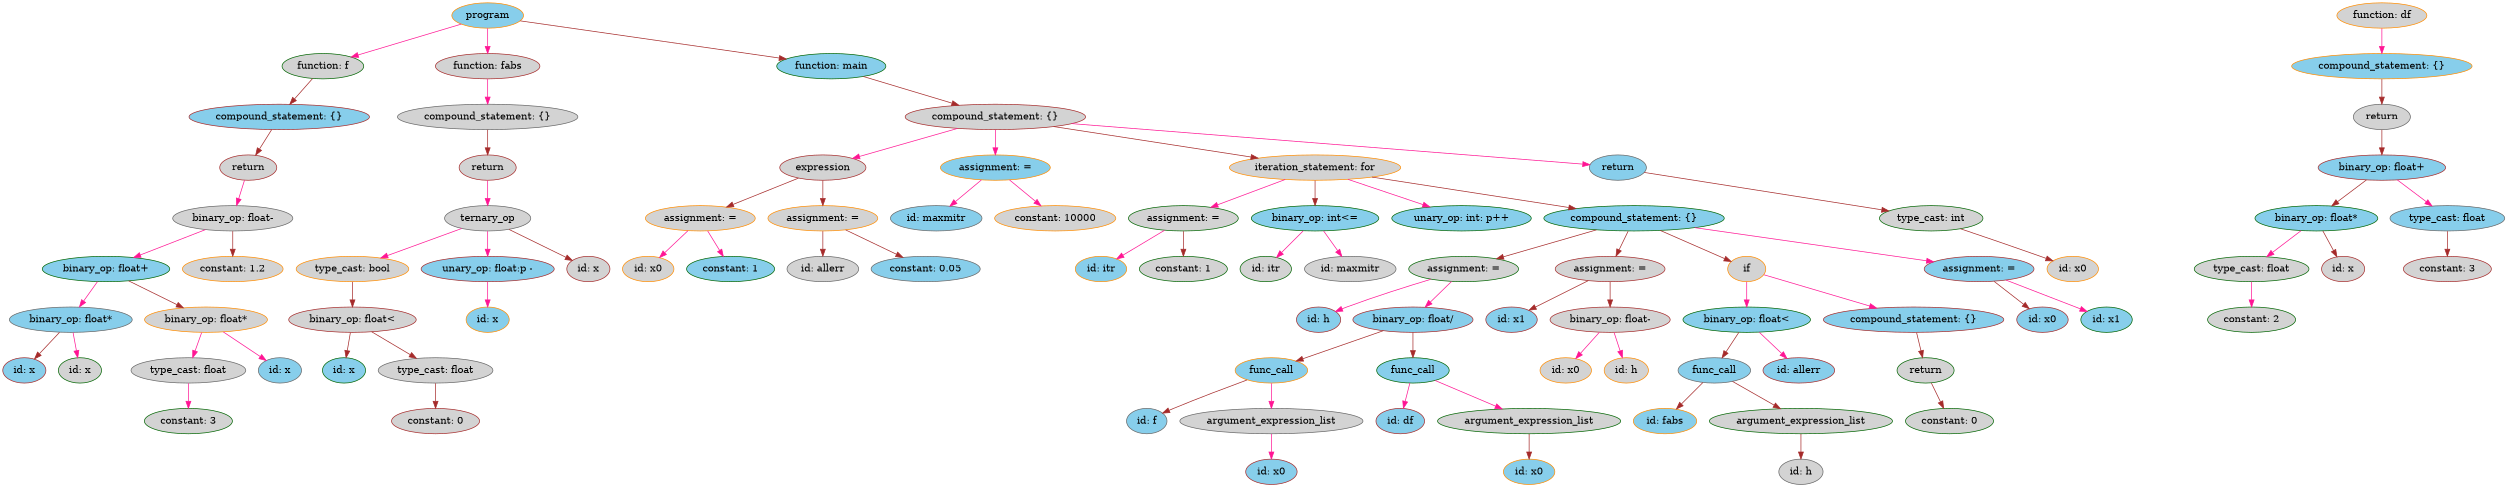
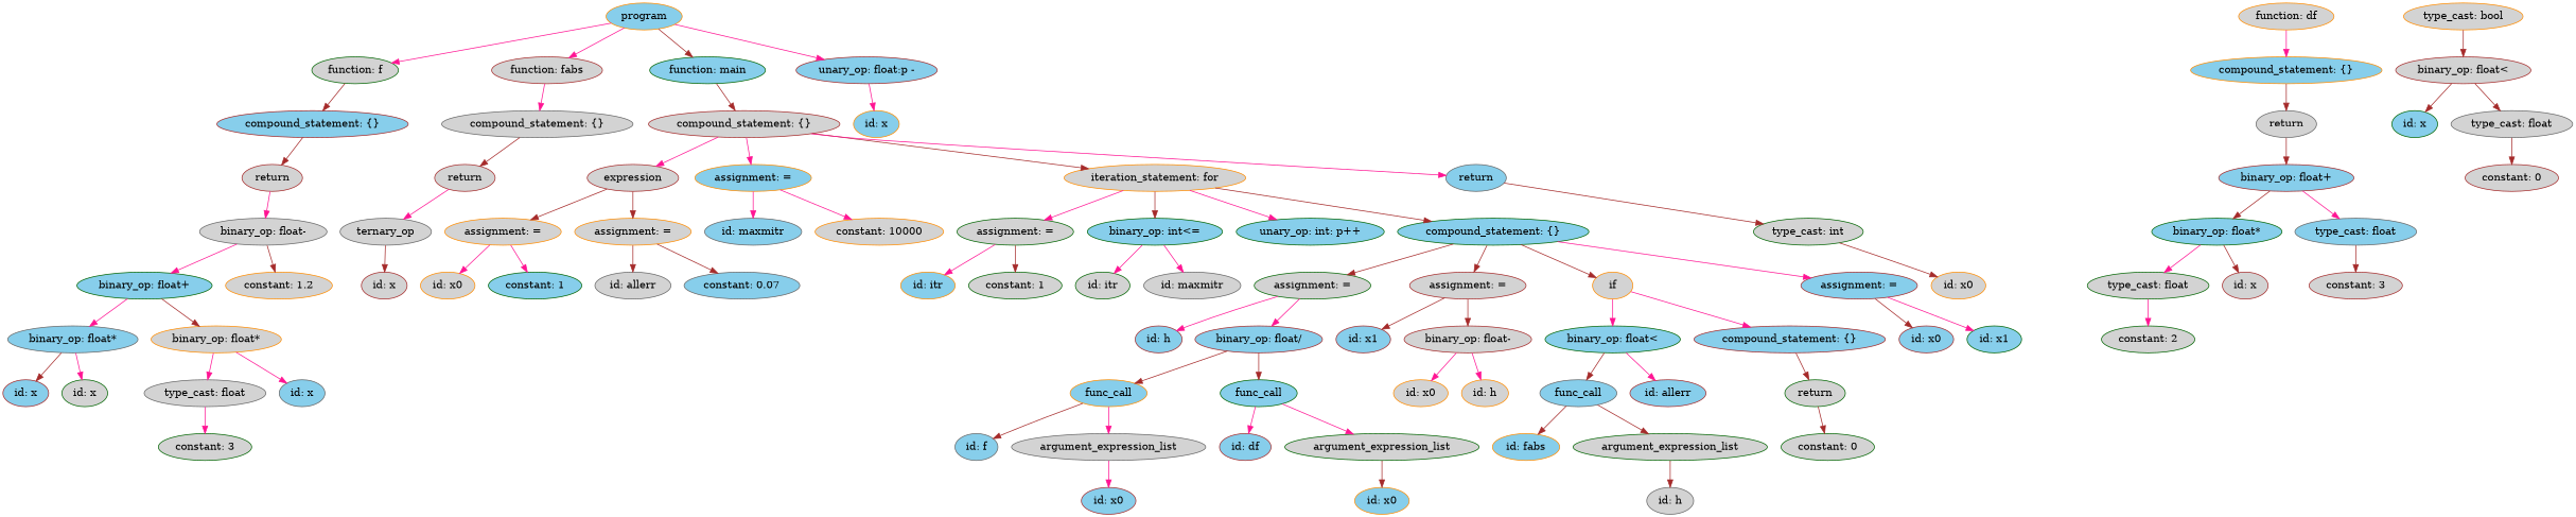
  strict digraph {
    node [color=darkgreen fillcolor=lightgrey style=filled]
    edge [color=brown]
    n1 [color=darkorange fillcolor=skyblue height=0.5 label=program width=1.4082]
    n2 [height=0.5 label="function: f" width=1.6111]
    n3 [color=brown height=0.5 label="function: fabs" width=2.0582]
    n4 [fillcolor=skyblue height=0.5 label="function: main" width=2.1528]
    n5 [color=brown fillcolor=skyblue height=0.5 label="compound_statement: {}" width=3.5566]
    n6 [color=darkorange height=0.5 label="function: df" width=1.7693]
    n7 [color=darkorange fillcolor=skyblue height=0.5 label="compound_statement: {}" width=3.5566]
    n8 [color=gray40 height=0.5 label="compound_statement: {}" width=3.5566]
    n9 [color=brown height=0.5 label="compound_statement: {}" width=3.5566]
    n10 [color=brown height=0.5 label=return width=1.125]
    n11 [color=gray40 height=0.5 label=return width=1.125]
    n12 [color=brown height=0.5 label=return width=1.125]
    n13 [color=brown height=0.5 label=expression width=1.6971]
    n14 [color=darkorange fillcolor=skyblue height=0.5 label="assignment: =" width=2.1667]
    n15 [color=darkorange height=0.5 label="iteration_statement: for" width=3.3761]
    n16 [color=gray40 fillcolor=skyblue height=0.5 label=return width=1.125]
    n17 [color=gray40 height=0.5 label="binary_op: float-" width=2.3651]
    n18 [color=brown fillcolor=skyblue height=0.5 label="binary_op: float+" width=2.5139]
    n19 [color=gray40 height=0.5 label=ternary_op width=1.6971]
    n20 [color=darkorange height=0.5 label="assignment: =" width=2.1667]
    n21 [color=darkorange height=0.5 label="assignment: =" width=2.1667]
    n22 [color=gray40 fillcolor=skyblue height=0.5 label="id: maxmitr" width=1.8056]
    n23 [color=darkorange height=0.5 label="constant: 10000" width=2.3889]
    n24 [height=0.5 label="assignment: =" width=2.1667]
    n25 [fillcolor=skyblue height=0.5 label="binary_op: int<=" width=2.5139]
    n26 [fillcolor=skyblue height=0.5 label="unary_op: int: p++" width=2.75]
    n27 [fillcolor=skyblue height=0.5 label="compound_statement: {}" width=3.5566]
    n28 [height=0.5 label="type_cast: int" width=2.0417]
    n29 [fillcolor=skyblue height=0.5 label="binary_op: float+" width=2.5139]
    n30 [color=darkorange height=0.5 label="constant: 1.2" width=1.9861]
    n31 [fillcolor=skyblue height=0.5 label="binary_op: float*" width=2.4192]
    n32 [color=gray40 fillcolor=skyblue height=0.5 label="type_cast: float" width=2.2567]
    n33 [color=darkorange height=0.5 label="type_cast: bool" width=2.2222]
    n34 [color=brown fillcolor=skyblue height=0.5 label="unary_op: float:p -" width=2.6178]
    n35 [color=brown height=0.5 label="id: x" width=0.84854]
    n36 [color=darkorange height=0.5 label="id: x0" width=1.0139]
    n37 [fillcolor=skyblue height=0.5 label="constant: 1" width=1.7361]
    n38 [color=gray40 height=0.5 label="id: allerr" width=1.4082]
-   n39 [color=gray40 fillcolor=skyblue height=0.5 label="constant: 0.05" width=2.1528]
+   n39 [color=gray40 fillcolor=skyblue height=0.5 label="constant: 0.07" width=2.1528]
    n40 [color=darkorange fillcolor=skyblue height=0.5 label="id: itr" width=1.0139]
    n41 [height=0.5 label="constant: 1" width=1.7361]
    n42 [height=0.5 label="id: itr" width=1.0139]
    n43 [color=gray40 height=0.5 label="id: maxmitr" width=1.8056]
    n44 [height=0.5 label="assignment: =" width=2.1667]
    n45 [color=brown height=0.5 label="assignment: =" width=2.1667]
    n46 [color=darkorange height=0.5 label=if width=0.75]
    n47 [color=brown fillcolor=skyblue height=0.5 label="assignment: =" width=2.1667]
    n48 [color=darkorange height=0.5 label="id: x0" width=1.0139]
    n49 [color=gray40 fillcolor=skyblue height=0.5 label="binary_op: float*" width=2.4192]
    n50 [color=darkorange height=0.5 label="binary_op: float*" width=2.4192]
    n51 [height=0.5 label="type_cast: float" width=2.2567]
    n52 [color=brown height=0.5 label="id: x" width=0.84854]
    n53 [color=brown height=0.5 label="constant: 3" width=1.7361]
    n54 [color=brown height=0.5 label="binary_op: float<" width=2.5139]
    n55 [color=darkorange fillcolor=skyblue height=0.5 label="id: x" width=0.84854]
    n56 [color=brown fillcolor=skyblue height=0.5 label="id: h" width=0.86659]
    n57 [color=brown fillcolor=skyblue height=0.5 label="binary_op: float/" width=2.3651]
    n58 [color=brown fillcolor=skyblue height=0.5 label="id: x1" width=1.0139]
    n59 [color=brown height=0.5 label="binary_op: float-" width=2.3651]
    n60 [fillcolor=skyblue height=0.5 label="binary_op: float<" width=2.5139]
    n61 [color=brown fillcolor=skyblue height=0.5 label="compound_statement: {}" width=3.5566]
    n62 [color=brown fillcolor=skyblue height=0.5 label="id: x0" width=1.0139]
    n63 [fillcolor=skyblue height=0.5 label="id: x1" width=1.0139]
    n64 [color=brown fillcolor=skyblue height=0.5 label="id: x" width=0.84854]
    n65 [height=0.5 label="id: x" width=0.84854]
    n66 [color=gray40 height=0.5 label="type_cast: float" width=2.2567]
    n67 [color=gray40 fillcolor=skyblue height=0.5 label="id: x" width=0.84854]
    n68 [height=0.5 label="constant: 2" width=1.7361]
    n69 [fillcolor=skyblue height=0.5 label="id: x" width=0.84854]
    n70 [color=gray40 height=0.5 label="type_cast: float" width=2.2567]
    n71 [color=darkorange fillcolor=skyblue height=0.5 label=func_call width=1.4306]
    n72 [fillcolor=skyblue height=0.5 label=func_call width=1.4306]
    n73 [color=darkorange height=0.5 label="id: x0" width=1.0139]
    n74 [color=darkorange height=0.5 label="id: h" width=0.86659]
    n75 [color=gray40 fillcolor=skyblue height=0.5 label=func_call width=1.4306]
    n76 [color=brown fillcolor=skyblue height=0.5 label="id: allerr" width=1.4082]
    n77 [height=0.5 label=return width=1.125]
    n78 [height=0.5 label="constant: 3" width=1.7361]
    n79 [color=brown height=0.5 label="constant: 0" width=1.7361]
    n80 [color=gray40 fillcolor=skyblue height=0.5 label="id: f" width=0.79437]
    n81 [color=gray40 height=0.5 label=argument_expression_list width=3.6111]
    n82 [color=brown fillcolor=skyblue height=0.5 label="id: df" width=0.95833]
    n83 [height=0.5 label=argument_expression_list width=3.6111]
    n84 [color=darkorange fillcolor=skyblue height=0.5 label="id: fabs" width=1.25]
    n85 [height=0.5 label=argument_expression_list width=3.6111]
    n86 [height=0.5 label="constant: 0" width=1.7361]
    n87 [color=brown fillcolor=skyblue height=0.5 label="id: x0" width=1.0139]
    n88 [color=darkorange fillcolor=skyblue height=0.5 label="id: x0" width=1.0139]
    n89 [color=gray40 height=0.5 label="id: h" width=0.86659]
    n1 -> n2 [color=deeppink]
    n1 -> n3 [color=deeppink]
    n1 -> n4
    n2 -> n5
    n3 -> n8 [color=deeppink]
    n4 -> n9
    n5 -> n10
    n6 -> n7 [color=deeppink]
    n7 -> n11
    n8 -> n12
    n9 -> n13 [color=deeppink]
    n9 -> n14 [color=deeppink]
    n9 -> n15
    n9 -> n16 [color=deeppink]
    n10 -> n17 [color=deeppink]
    n11 -> n18
    n12 -> n19 [color=deeppink]
    n13 -> n20
    n13 -> n21
    n14 -> n22 [color=deeppink]
    n14 -> n23 [color=deeppink]
    n15 -> n24 [color=deeppink]
    n15 -> n25
    n15 -> n26 [color=deeppink]
    n15 -> n27
    n16 -> n28
    n17 -> n29 [color=deeppink]
    n17 -> n30
    n18 -> n31
    n18 -> n32 [color=deeppink]
-   n19 -> n33 [color=deeppink]
-   n19 -> n34 [color=deeppink]
+   n1 -> n34 [color=deeppink]
    n19 -> n35
    n20 -> n36 [color=deeppink]
    n20 -> n37 [color=deeppink]
    n21 -> n38
    n21 -> n39
    n24 -> n40 [color=deeppink]
    n24 -> n41
    n25 -> n42 [color=deeppink]
    n25 -> n43 [color=deeppink]
    n27 -> n44
    n27 -> n45
    n27 -> n46
    n27 -> n47 [color=deeppink]
    n28 -> n48
    n29 -> n49 [color=deeppink]
    n29 -> n50
    n31 -> n51 [color=deeppink]
    n31 -> n52
    n32 -> n53
    n33 -> n54
    n34 -> n55 [color=deeppink]
    n44 -> n56 [color=deeppink]
    n44 -> n57 [color=deeppink]
    n45 -> n58
    n45 -> n59
    n46 -> n60 [color=deeppink]
    n46 -> n61 [color=deeppink]
    n47 -> n62
    n47 -> n63 [color=deeppink]
    n49 -> n64
    n49 -> n65 [color=deeppink]
    n50 -> n66 [color=deeppink]
    n50 -> n67 [color=deeppink]
    n51 -> n68 [color=deeppink]
    n54 -> n69
    n54 -> n70
    n57 -> n71
    n57 -> n72
    n59 -> n73 [color=deeppink]
    n59 -> n74 [color=deeppink]
    n60 -> n75
    n60 -> n76 [color=deeppink]
    n61 -> n77
    n66 -> n78 [color=deeppink]
    n70 -> n79
    n71 -> n80
    n71 -> n81 [color=deeppink]
    n72 -> n82 [color=deeppink]
    n72 -> n83 [color=deeppink]
    n75 -> n84
    n75 -> n85
    n77 -> n86
    n81 -> n87 [color=deeppink]
    n83 -> n88
    n85 -> n89
  }
